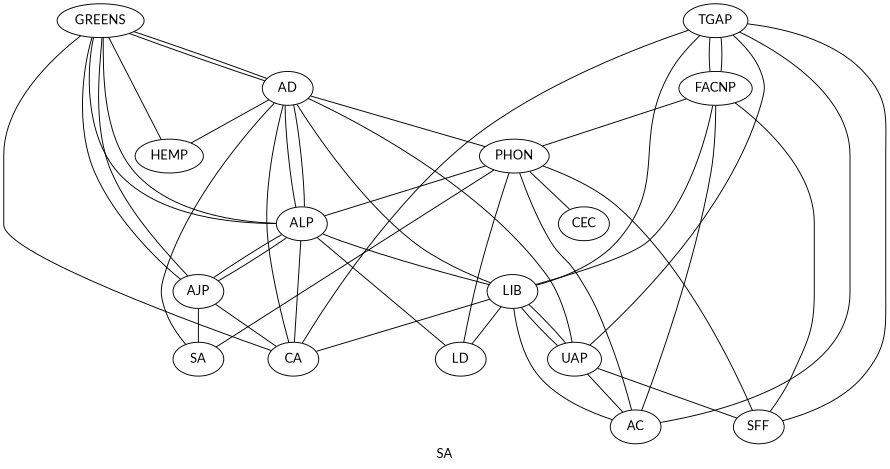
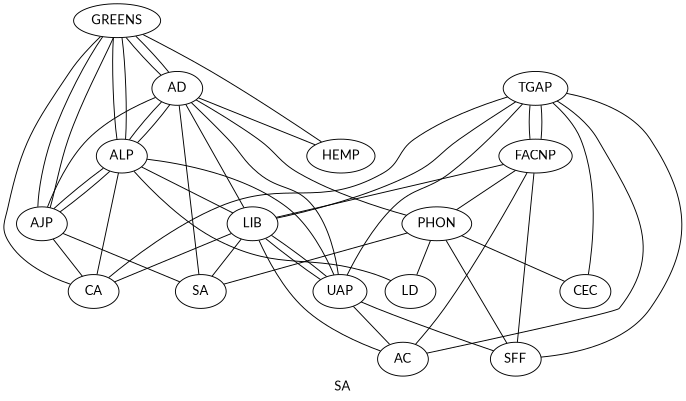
  graph {
    fontname=Lato
    label=SA
    node [fontname=Lato]
    edge [fontname=Lato]
    GREENS
    CA
    AD
    HEMP
    ALP
    AJP
    PHON
    SA
    LIB
    LD
    TGAP
    AC
    FACNP
    SFF
    CEC
    UAP
    GREENS -- CA
    GREENS -- AD
    GREENS -- HEMP
    GREENS -- ALP
    GREENS -- AJP
    AD -- GREENS
-   AD -- CA
+   AD -- AJP
    AD -- HEMP
    AD -- ALP
    AD -- PHON
    AD -- SA
    ALP -- GREENS
    ALP -- CA
    ALP -- AD
    ALP -- AJP
    ALP -- LIB
    ALP -- LD
    AJP -- GREENS
    AJP -- CA
    AJP -- ALP
    AJP -- SA
    PHON -- SA
    PHON -- LD
-   PHON -- AC
    PHON -- SFF
    PHON -- CEC
    LIB -- CA
    LIB -- AD
-   LIB -- LD
+   LIB -- SA
    LIB -- AC
    LIB -- UAP
    TGAP -- CA
    TGAP -- LIB
    TGAP -- AC
    TGAP -- FACNP
    TGAP -- SFF
+   TGAP -- CEC
    TGAP -- UAP
    FACNP -- PHON
    FACNP -- LIB
    FACNP -- TGAP
    FACNP -- AC
    FACNP -- SFF
    UAP -- AD
-   PHON -- ALP
+   UAP -- ALP
    UAP -- LIB
    UAP -- AC
    UAP -- SFF
  }
